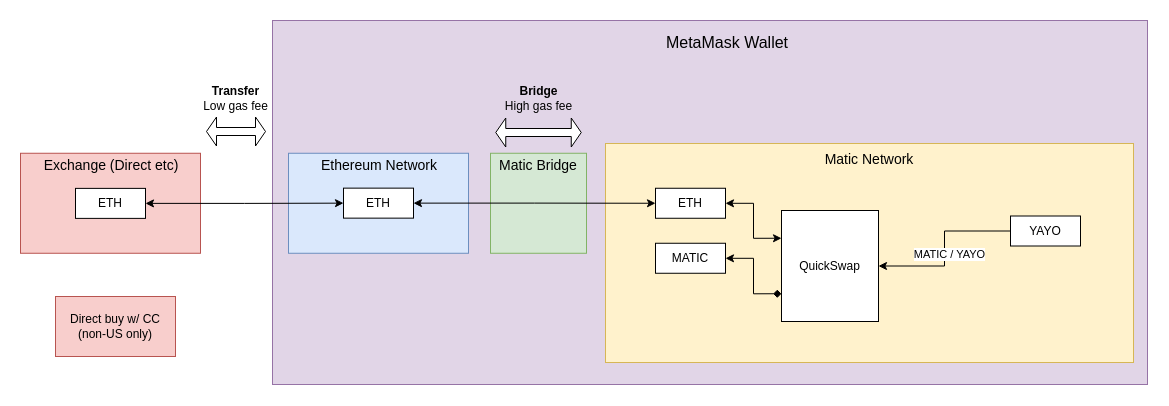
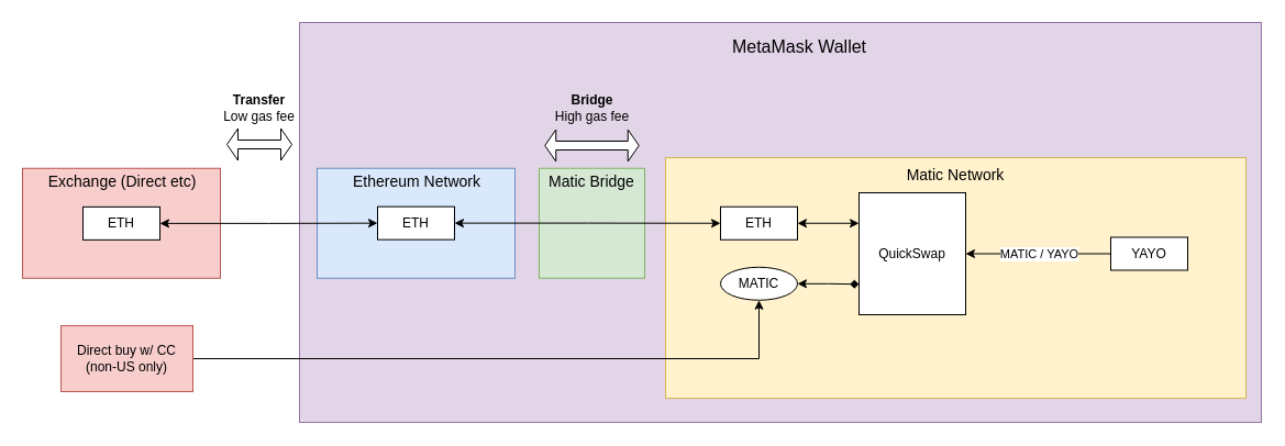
  <mxCell id="0" />
  <mxCell id="1" parent="0" />
  <mxCell id="2" value="" style="rounded=0;whiteSpace=wrap;html=1;fillColor=#f8cecc;strokeColor=#b85450;" parent="1" vertex="1"><mxGeometry x="20" y="152.76" width="180" height="100" as="geometry" /></mxCell>
  <mxCell id="3" value="" style="rounded=0;whiteSpace=wrap;html=1;fillColor=#e1d5e7;strokeColor=#9673a6;" parent="1" vertex="1"><mxGeometry x="272" y="20" width="875" height="364" as="geometry" /></mxCell>
  <mxCell id="4" value="" style="rounded=0;whiteSpace=wrap;html=1;fillColor=#d5e8d4;strokeColor=#82b366;" parent="1" vertex="1"><mxGeometry x="490" y="152.76" width="96" height="100" as="geometry" /></mxCell>
  <mxCell id="5" value="" style="rounded=0;whiteSpace=wrap;html=1;fillColor=#fff2cc;strokeColor=#d6b656;" parent="1" vertex="1"><mxGeometry x="605" y="143" width="528" height="219" as="geometry" /></mxCell>
  <mxCell id="6" value="" style="rounded=0;whiteSpace=wrap;html=1;fillColor=#dae8fc;strokeColor=#6c8ebf;" parent="1" vertex="1"><mxGeometry x="288" y="152.76" width="180" height="100" as="geometry" /></mxCell>
  <mxCell id="7" style="edgeStyle=orthogonalEdgeStyle;rounded=0;orthogonalLoop=1;jettySize=auto;html=1;exitX=0.5;exitY=1;exitDx=0;exitDy=0;" parent="1" source="5" target="5" edge="1"><mxGeometry relative="1" as="geometry" /></mxCell>
  <mxCell id="8" style="edgeStyle=orthogonalEdgeStyle;rounded=0;orthogonalLoop=1;jettySize=auto;html=1;exitX=1;exitY=0.5;exitDx=0;exitDy=0;entryX=0;entryY=0.5;entryDx=0;entryDy=0;startArrow=classic;startFill=1;" parent="1" source="9" target="11" edge="1"><mxGeometry relative="1" as="geometry"><mxPoint x="655" y="202.64" as="targetPoint" /></mxGeometry></mxCell>
  <mxCell id="9" value="ETH" style="rounded=0;whiteSpace=wrap;html=1;" parent="1" vertex="1"><mxGeometry x="343" y="187.64" width="70" height="30" as="geometry" /></mxCell>
  <mxCell id="10" value="" style="edgeStyle=orthogonalEdgeStyle;rounded=0;orthogonalLoop=1;jettySize=auto;html=1;startArrow=classic;startFill=1;entryX=0;entryY=0.25;entryDx=0;entryDy=0;" parent="1" source="11" target="25" edge="1"><mxGeometry relative="1" as="geometry" /></mxCell>
  <mxCell id="11" value="ETH" style="rounded=0;whiteSpace=wrap;html=1;" parent="1" vertex="1"><mxGeometry x="655" y="187.76" width="70" height="30" as="geometry" /></mxCell>
  <mxCell id="12" value="" style="edgeStyle=orthogonalEdgeStyle;rounded=0;orthogonalLoop=1;jettySize=auto;html=1;startArrow=classic;startFill=1;entryX=0;entryY=0.75;entryDx=0;entryDy=0;endArrow=diamond;" parent="1" source="13" target="25" edge="1"><mxGeometry relative="1" as="geometry" /></mxCell>
- <mxCell id="13" value="MATIC" style="rounded=0;whiteSpace=wrap;html=1;" parent="1" vertex="1"><mxGeometry x="655" y="242.76" width="70" height="30" as="geometry" /></mxCell>
+ <mxCell id="13" value="MATIC" style="ellipse;whiteSpace=wrap;html=1;" parent="1" vertex="1"><mxGeometry x="655" y="242.76" width="70" height="30" as="geometry" /></mxCell>
  <mxCell id="14" value="YAYO" style="rounded=0;whiteSpace=wrap;html=1;" parent="1" vertex="1"><mxGeometry x="1010" y="215.5" width="70" height="30" as="geometry" /></mxCell>
  <mxCell id="15" value="&lt;font style=&quot;font-size: 14px&quot;&gt;Ethereum Network&lt;/font&gt;" style="text;html=1;strokeColor=none;fillColor=none;align=center;verticalAlign=middle;whiteSpace=wrap;rounded=0;" parent="1" vertex="1"><mxGeometry x="308" y="155" width="142" height="20" as="geometry" /></mxCell>
  <mxCell id="16" value="&lt;font style=&quot;font-size: 14px;&quot;&gt;Matic Network&lt;/font&gt;" style="text;html=1;strokeColor=none;fillColor=none;align=center;verticalAlign=middle;whiteSpace=wrap;rounded=0;fontSize=14;" parent="1" vertex="1"><mxGeometry x="606" y="149" width="526" height="20" as="geometry" /></mxCell>
  <mxCell id="17" value="&lt;b&gt;Transfer&lt;/b&gt;&lt;br&gt;Low gas fee" style="text;html=1;strokeColor=none;fillColor=none;align=center;verticalAlign=middle;whiteSpace=wrap;rounded=0;" parent="1" vertex="1"><mxGeometry x="170" y="88" width="131" height="20" as="geometry" /></mxCell>
  <mxCell id="18" value="" style="shape=flexArrow;endArrow=classic;html=1;startArrow=block;fillColor=#ffffff;width=8;rounded=1;endSize=3;startSize=3;" parent="1" edge="1"><mxGeometry width="50" height="50" relative="1" as="geometry"><mxPoint x="205.5" y="131" as="sourcePoint" /><mxPoint x="265.5" y="131" as="targetPoint" /></mxGeometry></mxCell>
  <mxCell id="19" value="&lt;b&gt;Bridge&lt;/b&gt;&lt;br&gt;High gas fee" style="text;html=1;strokeColor=none;fillColor=none;align=center;verticalAlign=middle;whiteSpace=wrap;rounded=0;" parent="1" vertex="1"><mxGeometry x="479.5" y="88" width="117" height="20" as="geometry" /></mxCell>
+ <mxCell id="20" style="edgeStyle=orthogonalEdgeStyle;rounded=0;orthogonalLoop=1;jettySize=auto;html=1;exitX=1;exitY=0.5;exitDx=0;exitDy=0;startArrow=none;startFill=0;entryX=0.5;entryY=1;entryDx=0;entryDy=0;" parent="1" source="21" target="13" edge="1"><mxGeometry relative="1" as="geometry"><mxPoint x="499.828" y="451.552" as="targetPoint" /></mxGeometry></mxCell>
  <mxCell id="21" value="Direct buy w/ CC&lt;br&gt;(non-US only)" style="rounded=0;whiteSpace=wrap;html=1;fillColor=#f8cecc;strokeColor=#b85450;" parent="1" vertex="1"><mxGeometry x="55" y="296" width="120" height="60" as="geometry" /></mxCell>
  <mxCell id="22" style="edgeStyle=orthogonalEdgeStyle;rounded=0;orthogonalLoop=1;jettySize=auto;html=1;exitX=0.5;exitY=1;exitDx=0;exitDy=0;startArrow=none;startFill=0;" parent="1" edge="1"><mxGeometry relative="1" as="geometry"><mxPoint x="806.5" y="310" as="sourcePoint" /><mxPoint x="806.5" y="310" as="targetPoint" /></mxGeometry></mxCell>
  <mxCell id="23" value="" style="edgeStyle=orthogonalEdgeStyle;rounded=0;orthogonalLoop=1;jettySize=auto;html=1;startArrow=classic;startFill=1;endArrow=none;" parent="1" source="25" target="14" edge="1"><mxGeometry relative="1" as="geometry" /></mxCell>
  <mxCell id="24" value="MATIC / YAYO" style="edgeLabel;html=1;align=center;verticalAlign=middle;resizable=0;points=[];" parent="23" vertex="1" connectable="0"><mxGeometry x="-0.063" relative="1" as="geometry"><mxPoint x="4" as="offset" /></mxGeometry></mxCell>
- <mxCell id="25" value="QuickSwap" style="rounded=0;whiteSpace=wrap;html=1;" parent="1" vertex="1"><mxGeometry x="781" y="210" width="97" height="111" as="geometry" /></mxCell>
+ <mxCell id="25" value="QuickSwap" style="rounded=0;whiteSpace=wrap;html=1;" parent="1" vertex="1"><mxGeometry x="781" y="175" width="97" height="111" as="geometry" /></mxCell>
  <mxCell id="26" style="edgeStyle=orthogonalEdgeStyle;rounded=0;orthogonalLoop=1;jettySize=auto;html=1;exitX=1;exitY=0.5;exitDx=0;exitDy=0;entryX=0;entryY=0.5;entryDx=0;entryDy=0;startArrow=classic;startFill=1;" parent="1" source="27" target="9" edge="1"><mxGeometry relative="1" as="geometry" /></mxCell>
  <mxCell id="27" value="ETH" style="rounded=0;whiteSpace=wrap;html=1;" parent="1" vertex="1"><mxGeometry x="75" y="187.88" width="70" height="30" as="geometry" /></mxCell>
  <mxCell id="28" value="Exchange (Direct etc)" style="text;html=1;strokeColor=none;fillColor=none;align=center;verticalAlign=middle;whiteSpace=wrap;rounded=0;fontSize=14;" parent="1" vertex="1"><mxGeometry x="20" y="155" width="182" height="20" as="geometry" /></mxCell>
  <mxCell id="29" value="&lt;font style=&quot;font-size: 16px&quot;&gt;MetaMask Wallet&lt;/font&gt;" style="text;html=1;strokeColor=none;fillColor=none;align=center;verticalAlign=middle;whiteSpace=wrap;rounded=0;" parent="1" vertex="1"><mxGeometry x="636.5" y="29" width="180" height="25" as="geometry" /></mxCell>
  <mxCell id="30" value="" style="shape=flexArrow;endArrow=classic;html=1;startArrow=block;fillColor=#ffffff;width=8;rounded=1;endSize=3;startSize=3;" parent="1" edge="1"><mxGeometry width="50" height="50" relative="1" as="geometry"><mxPoint x="494.75" y="132" as="sourcePoint" /><mxPoint x="581.25" y="132" as="targetPoint" /></mxGeometry></mxCell>
  <mxCell id="31" value="&lt;font style=&quot;font-size: 14px&quot;&gt;Matic Bridge&lt;br&gt;&lt;/font&gt;" style="text;html=1;strokeColor=none;fillColor=none;align=center;verticalAlign=middle;whiteSpace=wrap;rounded=0;" vertex="1" parent="1"><mxGeometry x="467" y="155" width="142" height="20" as="geometry" /></mxCell>
